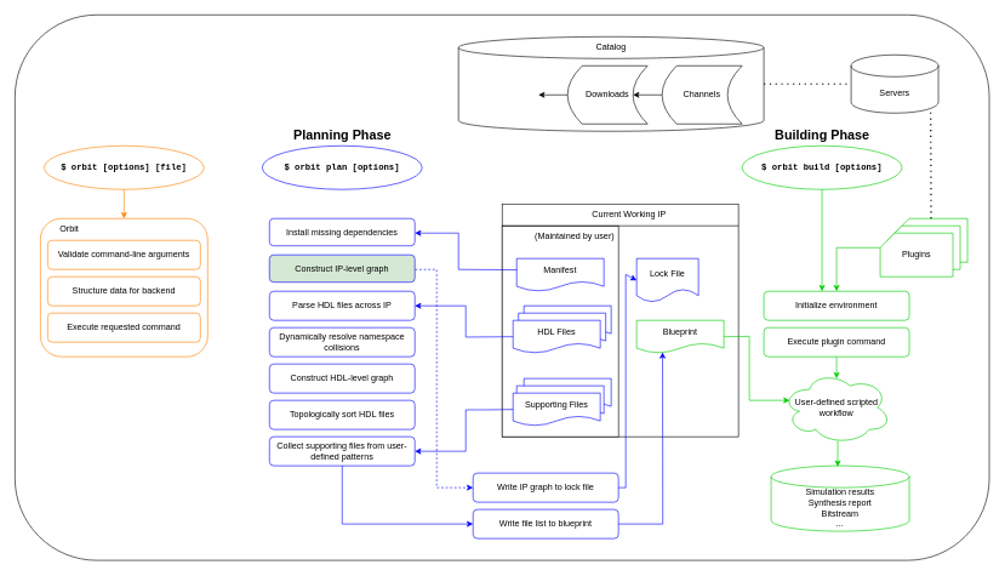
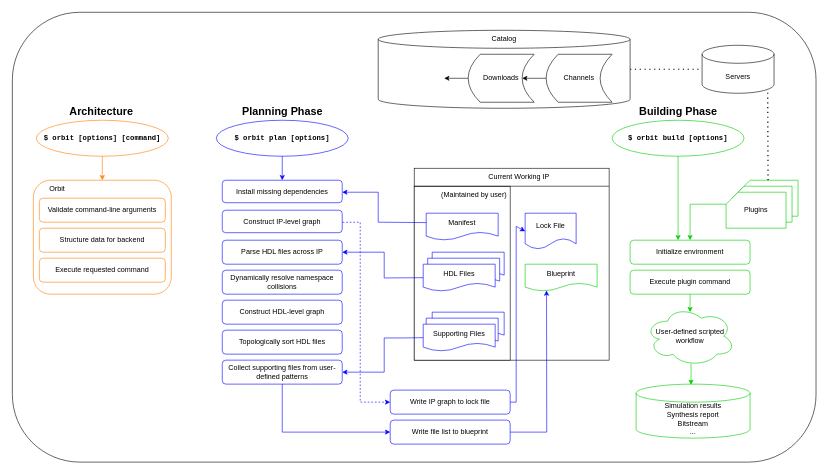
  <mxCell id="0" />
  <mxCell id="1" parent="0" />
  <mxCell id="2" value="" style="rounded=1;whiteSpace=wrap;html=1;" vertex="1" parent="1"><mxGeometry x="20" y="20" width="1340" height="750" as="geometry" /></mxCell>
  <mxCell id="3" value="" style="group" vertex="1" connectable="0" parent="1"><mxGeometry x="630" y="50" width="420" height="130" as="geometry" /></mxCell>
  <mxCell id="4" value="" style="shape=cylinder3;whiteSpace=wrap;html=1;boundedLbl=1;backgroundOutline=1;size=15;" vertex="1" parent="3"><mxGeometry width="420" height="130" as="geometry" /></mxCell>
  <mxCell id="5" value="Downloads" style="shape=dataStorage;whiteSpace=wrap;html=1;fixedSize=1;" vertex="1" parent="3"><mxGeometry x="150" y="40" width="110" height="80" as="geometry" /></mxCell>
  <mxCell id="6" value="Channels" style="shape=dataStorage;whiteSpace=wrap;html=1;fixedSize=1;" vertex="1" parent="3"><mxGeometry x="280" y="40" width="110" height="80" as="geometry" /></mxCell>
  <mxCell id="7" value="" style="endArrow=classic;html=1;rounded=0;exitX=0;exitY=0.5;exitDx=0;exitDy=0;" edge="1" parent="3" source="6"><mxGeometry width="50" height="50" relative="1" as="geometry"><mxPoint x="300" y="260" as="sourcePoint" /><mxPoint x="240" y="80" as="targetPoint" /></mxGeometry></mxCell>
  <mxCell id="8" value="" style="endArrow=classic;html=1;rounded=0;exitX=0;exitY=0.5;exitDx=0;exitDy=0;" edge="1" parent="3" source="5"><mxGeometry width="50" height="50" relative="1" as="geometry"><mxPoint x="300" y="260" as="sourcePoint" /><mxPoint x="110" y="80" as="targetPoint" /></mxGeometry></mxCell>
  <mxCell id="9" value="Catalog" style="text;html=1;strokeColor=none;fillColor=none;align=center;verticalAlign=middle;whiteSpace=wrap;rounded=0;" vertex="1" parent="3"><mxGeometry x="180" width="60" height="30" as="geometry" /></mxCell>
  <mxCell id="10" value="Servers" style="shape=cylinder3;whiteSpace=wrap;html=1;boundedLbl=1;backgroundOutline=1;size=15;" vertex="1" parent="1"><mxGeometry x="1170" y="75" width="120" height="80" as="geometry" /></mxCell>
  <mxCell id="11" value="" style="group;strokeColor=none;" vertex="1" connectable="0" parent="1"><mxGeometry x="370" y="300" width="200" height="340" as="geometry" /></mxCell>
  <mxCell id="12" value="Install missing dependencies" style="rounded=1;whiteSpace=wrap;html=1;strokeColor=#0000FF;" vertex="1" parent="11"><mxGeometry width="200" height="37.5" as="geometry" /></mxCell>
- <mxCell id="13" value="Construct IP-level graph" style="rounded=1;whiteSpace=wrap;html=1;strokeColor=#0000FF;fillColor=#d5e8d4;" vertex="1" parent="11"><mxGeometry y="50" width="200" height="37.5" as="geometry" /></mxCell>
+ <mxCell id="13" value="Construct IP-level graph" style="rounded=1;whiteSpace=wrap;html=1;strokeColor=#0000FF;" vertex="1" parent="11"><mxGeometry y="50" width="200" height="37.5" as="geometry" /></mxCell>
  <mxCell id="14" value="Construct HDL-level graph" style="rounded=1;whiteSpace=wrap;html=1;strokeColor=#0000FF;" vertex="1" parent="11"><mxGeometry y="200" width="200" height="40" as="geometry" /></mxCell>
  <mxCell id="15" value="Dynamically resolve namespace collisions" style="rounded=1;whiteSpace=wrap;html=1;strokeColor=#0000FF;" vertex="1" parent="11"><mxGeometry y="150" width="200" height="40" as="geometry" /></mxCell>
  <mxCell id="16" value="Parse HDL files across IP" style="rounded=1;whiteSpace=wrap;html=1;strokeColor=#0000FF;" vertex="1" parent="11"><mxGeometry y="100" width="200" height="40" as="geometry" /></mxCell>
  <mxCell id="17" value="Topologically sort HDL files" style="rounded=1;whiteSpace=wrap;html=1;strokeColor=#0000FF;" vertex="1" parent="11"><mxGeometry y="250" width="200" height="40" as="geometry" /></mxCell>
  <mxCell id="18" value="Collect supporting files from user-defined patterns" style="rounded=1;whiteSpace=wrap;html=1;strokeColor=#0000FF;" vertex="1" parent="11"><mxGeometry y="300" width="200" height="40" as="geometry" /></mxCell>
  <mxCell id="19" value="" style="group;strokeColor=none;" vertex="1" connectable="0" parent="1"><mxGeometry x="60" y="200" width="285" height="420" as="geometry" /></mxCell>
- <mxCell id="20" value="&lt;font face=&quot;Courier New&quot;&gt;&lt;b&gt;$ orbit [options] [file]&lt;/b&gt;&lt;/font&gt;" style="ellipse;whiteSpace=wrap;html=1;strokeColor=#FF8000;" vertex="1" parent="19"><mxGeometry width="220" height="60" as="geometry" /></mxCell>
+ <mxCell id="20" value="&lt;font face=&quot;Courier New&quot;&gt;&lt;b&gt;$ orbit [options] [command]&lt;/b&gt;&lt;/font&gt;" style="ellipse;whiteSpace=wrap;html=1;strokeColor=#FF8000;" vertex="1" parent="19"><mxGeometry width="220" height="60" as="geometry" /></mxCell>
  <mxCell id="21" value="" style="group;strokeColor=none;" vertex="1" connectable="0" parent="19"><mxGeometry x="5" y="130" width="280" height="290" as="geometry" /></mxCell>
  <mxCell id="22" value="" style="rounded=1;whiteSpace=wrap;html=1;strokeColor=#FF8000;" vertex="1" parent="21"><mxGeometry x="-10" y="-30" width="230" height="190" as="geometry" /></mxCell>
  <mxCell id="23" value="Validate command-line arguments" style="rounded=1;whiteSpace=wrap;html=1;strokeColor=#FF8000;" vertex="1" parent="21"><mxGeometry width="210" height="40" as="geometry" /></mxCell>
  <mxCell id="24" value="Structure data for backend" style="rounded=1;whiteSpace=wrap;html=1;strokeColor=#FF8000;" vertex="1" parent="21"><mxGeometry y="50" width="210" height="40" as="geometry" /></mxCell>
  <mxCell id="25" value="Execute requested command" style="rounded=1;whiteSpace=wrap;html=1;strokeColor=#FF8000;" vertex="1" parent="21"><mxGeometry y="100" width="210" height="40" as="geometry" /></mxCell>
  <mxCell id="26" value="Orbit" style="text;html=1;strokeColor=none;fillColor=none;align=center;verticalAlign=middle;whiteSpace=wrap;rounded=0;" vertex="1" parent="21"><mxGeometry y="-30" width="60" height="30" as="geometry" /></mxCell>
  <mxCell id="27" value="" style="endArrow=classic;html=1;rounded=0;exitX=0.5;exitY=1;exitDx=0;exitDy=0;strokeColor=#FF8000;" edge="1" parent="19" source="20" target="22"><mxGeometry width="50" height="50" relative="1" as="geometry"><mxPoint x="445" y="300" as="sourcePoint" /><mxPoint x="495" y="250" as="targetPoint" /></mxGeometry></mxCell>
  <mxCell id="28" value="" style="endArrow=none;dashed=1;html=1;dashPattern=1 3;strokeWidth=2;rounded=0;entryX=0;entryY=0.5;entryDx=0;entryDy=0;entryPerimeter=0;exitX=1;exitY=0.5;exitDx=0;exitDy=0;exitPerimeter=0;" edge="1" parent="1" source="4" target="10"><mxGeometry width="50" height="50" relative="1" as="geometry"><mxPoint x="950" y="370" as="sourcePoint" /><mxPoint x="1000" y="320" as="targetPoint" /></mxGeometry></mxCell>
  <mxCell id="29" value="&lt;font face=&quot;Courier New&quot;&gt;&lt;b&gt;$ orbit plan [options]&lt;/b&gt;&lt;/font&gt;" style="ellipse;whiteSpace=wrap;html=1;strokeColor=#0000FF;" vertex="1" parent="1"><mxGeometry x="360" y="200" width="220" height="60" as="geometry" /></mxCell>
+ <mxCell id="30" value="" style="endArrow=classic;html=1;rounded=0;exitX=0.5;exitY=1;exitDx=0;exitDy=0;entryX=0.5;entryY=0;entryDx=0;entryDy=0;strokeColor=#0000FF;" edge="1" parent="1" source="29" target="12"><mxGeometry width="50" height="50" relative="1" as="geometry"><mxPoint x="710" y="400" as="sourcePoint" /><mxPoint x="760" y="350" as="targetPoint" /></mxGeometry></mxCell>
  <mxCell id="31" value="Write IP graph to lock file" style="rounded=1;whiteSpace=wrap;html=1;strokeColor=#0000FF;" vertex="1" parent="1"><mxGeometry x="650" y="650" width="200" height="40" as="geometry" /></mxCell>
  <mxCell id="32" value="Write file list to blueprint" style="rounded=1;whiteSpace=wrap;html=1;strokeColor=#0000FF;" vertex="1" parent="1"><mxGeometry x="650" y="700" width="200" height="40" as="geometry" /></mxCell>
  <mxCell id="33" value="" style="endArrow=classic;html=1;rounded=0;exitX=1.002;exitY=0.538;exitDx=0;exitDy=0;entryX=0;entryY=0.5;entryDx=0;entryDy=0;exitPerimeter=0;strokeColor=#0000FF;dashed=1;" edge="1" parent="1" source="13" target="31"><mxGeometry width="50" height="50" relative="1" as="geometry"><mxPoint x="770" y="560" as="sourcePoint" /><mxPoint x="600" y="680" as="targetPoint" /><Array as="points"><mxPoint x="600" y="370" /><mxPoint x="600" y="670" /></Array></mxGeometry></mxCell>
  <mxCell id="34" value="" style="endArrow=classic;html=1;rounded=0;exitX=0.5;exitY=1;exitDx=0;exitDy=0;entryX=0;entryY=0.5;entryDx=0;entryDy=0;strokeColor=#0000FF;" edge="1" parent="1" source="18" target="32"><mxGeometry width="50" height="50" relative="1" as="geometry"><mxPoint x="660" y="550" as="sourcePoint" /><mxPoint x="710" y="500" as="targetPoint" /><Array as="points"><mxPoint x="470" y="720" /></Array></mxGeometry></mxCell>
  <mxCell id="35" value="&lt;font face=&quot;Courier New&quot;&gt;&lt;b&gt;$ orbit build [options]&lt;/b&gt;&lt;/font&gt;" style="ellipse;whiteSpace=wrap;html=1;strokeColor=#00CC00;" vertex="1" parent="1"><mxGeometry x="1020" y="200" width="220" height="60" as="geometry" /></mxCell>
  <mxCell id="36" value="" style="group;strokeColor=none;" vertex="1" connectable="0" parent="1"><mxGeometry x="1210" y="300" width="120" height="80" as="geometry" /></mxCell>
  <mxCell id="37" value="" style="group" vertex="1" connectable="0" parent="36"><mxGeometry x="20" width="100" height="60" as="geometry" /></mxCell>
  <mxCell id="38" value="" style="verticalLabelPosition=bottom;verticalAlign=top;html=1;shape=card;whiteSpace=wrap;size=20;arcSize=12;strokeColor=#00CC00;" vertex="1" parent="37"><mxGeometry width="100" height="60" as="geometry" /></mxCell>
  <mxCell id="39" value="Plugins" style="text;html=1;strokeColor=none;fillColor=none;align=center;verticalAlign=middle;whiteSpace=wrap;rounded=0;" vertex="1" parent="37"><mxGeometry x="20" y="5" width="60" height="30" as="geometry" /></mxCell>
  <mxCell id="40" value="" style="group;strokeColor=none;" vertex="1" connectable="0" parent="36"><mxGeometry x="10" y="10" width="100" height="60" as="geometry" /></mxCell>
  <mxCell id="41" value="" style="verticalLabelPosition=bottom;verticalAlign=top;html=1;shape=card;whiteSpace=wrap;size=20;arcSize=12;strokeColor=#00CC00;" vertex="1" parent="40"><mxGeometry width="100" height="60" as="geometry" /></mxCell>
  <mxCell id="42" value="Plugins" style="text;html=1;strokeColor=none;fillColor=none;align=center;verticalAlign=middle;whiteSpace=wrap;rounded=0;" vertex="1" parent="40"><mxGeometry x="20" y="15" width="60" height="30" as="geometry" /></mxCell>
  <mxCell id="43" value="" style="group" vertex="1" connectable="0" parent="36"><mxGeometry y="20" width="100" height="60" as="geometry" /></mxCell>
  <mxCell id="44" value="" style="verticalLabelPosition=bottom;verticalAlign=top;html=1;shape=card;whiteSpace=wrap;size=20;arcSize=12;strokeColor=#00CC00;" vertex="1" parent="43"><mxGeometry width="100" height="60" as="geometry" /></mxCell>
  <mxCell id="45" value="Plugins" style="text;html=1;strokeColor=none;fillColor=none;align=center;verticalAlign=middle;whiteSpace=wrap;rounded=0;" vertex="1" parent="43"><mxGeometry x="20" y="15" width="60" height="30" as="geometry" /></mxCell>
  <mxCell id="46" value="" style="endArrow=none;dashed=1;html=1;dashPattern=1 3;strokeWidth=2;rounded=0;entryX=0.912;entryY=0.914;entryDx=0;entryDy=0;entryPerimeter=0;exitX=0.5;exitY=0;exitDx=0;exitDy=0;exitPerimeter=0;" edge="1" parent="1" source="38" target="10"><mxGeometry width="50" height="50" relative="1" as="geometry"><mxPoint x="910" y="440" as="sourcePoint" /><mxPoint x="960" y="390" as="targetPoint" /></mxGeometry></mxCell>
  <mxCell id="47" value="Initialize environment" style="rounded=1;whiteSpace=wrap;html=1;strokeColor=#00CC00;" vertex="1" parent="1"><mxGeometry x="1050" y="400" width="200" height="40" as="geometry" /></mxCell>
  <mxCell id="48" value="Execute plugin command" style="rounded=1;whiteSpace=wrap;html=1;strokeColor=#00CC00;" vertex="1" parent="1"><mxGeometry x="1050" y="450" width="200" height="40" as="geometry" /></mxCell>
  <mxCell id="49" value="User-defined scripted workflow" style="ellipse;shape=cloud;whiteSpace=wrap;html=1;strokeColor=#00CC00;" vertex="1" parent="1"><mxGeometry x="1075" y="510" width="150" height="100" as="geometry" /></mxCell>
  <mxCell id="50" value="" style="endArrow=classic;html=1;rounded=0;exitX=0.5;exitY=1;exitDx=0;exitDy=0;strokeColor=#00CC00;" edge="1" parent="1" source="48"><mxGeometry width="50" height="50" relative="1" as="geometry"><mxPoint x="1000" y="580" as="sourcePoint" /><mxPoint x="1150" y="520" as="targetPoint" /></mxGeometry></mxCell>
  <mxCell id="51" value="Simulation results&lt;br&gt;Synthesis report&lt;br&gt;Bitstream&lt;br&gt;..." style="shape=cylinder3;whiteSpace=wrap;html=1;boundedLbl=1;backgroundOutline=1;size=15;strokeColor=#00CC00;" vertex="1" parent="1"><mxGeometry x="1060" y="640" width="190" height="90" as="geometry" /></mxCell>
  <mxCell id="52" value="" style="endArrow=classic;html=1;rounded=0;exitX=0.511;exitY=0.958;exitDx=0;exitDy=0;exitPerimeter=0;entryX=0.482;entryY=0.013;entryDx=0;entryDy=0;entryPerimeter=0;strokeColor=#00CC00;" edge="1" parent="1" source="49" target="51"><mxGeometry width="50" height="50" relative="1" as="geometry"><mxPoint x="1080" y="500" as="sourcePoint" /><mxPoint x="1130" y="450" as="targetPoint" /></mxGeometry></mxCell>
  <mxCell id="53" value="" style="endArrow=classic;html=1;rounded=0;exitX=0.5;exitY=1;exitDx=0;exitDy=0;strokeColor=#00CC00;" edge="1" parent="1" source="35"><mxGeometry width="50" height="50" relative="1" as="geometry"><mxPoint x="1090" y="400" as="sourcePoint" /><mxPoint x="1130" y="400" as="targetPoint" /></mxGeometry></mxCell>
  <mxCell id="54" value="" style="endArrow=classic;html=1;rounded=0;exitX=0;exitY=0;exitDx=0;exitDy=20;exitPerimeter=0;entryX=0.5;entryY=0;entryDx=0;entryDy=0;strokeColor=#00CC00;" edge="1" parent="1" source="44" target="47"><mxGeometry width="50" height="50" relative="1" as="geometry"><mxPoint x="1090" y="400" as="sourcePoint" /><mxPoint x="1140" y="350" as="targetPoint" /><Array as="points"><mxPoint x="1150" y="340" /></Array></mxGeometry></mxCell>
  <mxCell id="55" value="&lt;b&gt;&lt;font style=&quot;font-size: 18px;&quot;&gt;Building Phase&lt;/font&gt;&lt;/b&gt;" style="text;html=1;align=center;verticalAlign=middle;resizable=0;points=[];autosize=1;strokeColor=none;fillColor=none;" vertex="1" parent="1"><mxGeometry x="1055" y="170" width="150" height="30" as="geometry" /></mxCell>
  <mxCell id="56" value="&lt;font style=&quot;font-size: 18px;&quot;&gt;&lt;b&gt;Planning Phase&lt;/b&gt;&lt;/font&gt;" style="text;html=1;align=center;verticalAlign=middle;resizable=0;points=[];autosize=1;strokeColor=none;fillColor=none;" vertex="1" parent="1"><mxGeometry x="390" y="170" width="160" height="30" as="geometry" /></mxCell>
+ <mxCell id="57" value="&lt;font style=&quot;font-size: 18px;&quot;&gt;&lt;b&gt;Architecture&lt;/b&gt;&lt;/font&gt;" style="text;html=1;align=center;verticalAlign=middle;resizable=0;points=[];autosize=1;strokeColor=none;fillColor=none;" vertex="1" parent="1"><mxGeometry x="102.5" y="170" width="130" height="30" as="geometry" /></mxCell>
  <mxCell id="58" value="" style="group" vertex="1" connectable="0" parent="1"><mxGeometry x="690" y="280" width="325.005" height="320" as="geometry" /></mxCell>
  <mxCell id="59" value="" style="rounded=0;whiteSpace=wrap;html=1;container=0;" vertex="1" parent="58"><mxGeometry width="325" height="320" as="geometry" /></mxCell>
  <mxCell id="60" value="Current Working IP" style="text;html=1;strokeColor=none;fillColor=none;align=center;verticalAlign=middle;whiteSpace=wrap;rounded=0;container=0;" vertex="1" parent="58"><mxGeometry x="120" width="110" height="30" as="geometry" /></mxCell>
  <mxCell id="61" value="" style="rounded=0;whiteSpace=wrap;html=1;" vertex="1" parent="58"><mxGeometry y="30" width="160" height="290" as="geometry" /></mxCell>
  <mxCell id="62" value="Manifest" style="shape=document;whiteSpace=wrap;html=1;boundedLbl=1;strokeColor=#0000FF;container=0;" vertex="1" parent="58"><mxGeometry x="20" y="75" width="120" height="45" as="geometry" /></mxCell>
  <mxCell id="63" value="Lock File" style="shape=document;whiteSpace=wrap;html=1;boundedLbl=1;strokeColor=#0000FF;container=0;" vertex="1" parent="58"><mxGeometry x="185" y="75" width="85" height="60" as="geometry" /></mxCell>
  <mxCell id="64" value="Blueprint" style="shape=document;whiteSpace=wrap;html=1;boundedLbl=1;strokeColor=#00CC00;container=0;" vertex="1" parent="58"><mxGeometry x="185" y="160" width="120" height="45" as="geometry" /></mxCell>
  <mxCell id="65" value="Supporting Files" style="shape=document;whiteSpace=wrap;html=1;boundedLbl=1;strokeColor=#0000FF;container=0;" vertex="1" parent="58"><mxGeometry x="30" y="240" width="120" height="45" as="geometry" /></mxCell>
  <mxCell id="66" value="Supporting Files" style="shape=document;whiteSpace=wrap;html=1;boundedLbl=1;strokeColor=#0000FF;container=0;" vertex="1" parent="58"><mxGeometry x="20" y="250" width="120" height="45" as="geometry" /></mxCell>
  <mxCell id="67" value="Supporting Files" style="shape=document;whiteSpace=wrap;html=1;boundedLbl=1;strokeColor=#0000FF;container=0;" vertex="1" parent="58"><mxGeometry x="15" y="260" width="120" height="45" as="geometry" /></mxCell>
  <mxCell id="68" value="HDL Files" style="shape=document;whiteSpace=wrap;html=1;boundedLbl=1;strokeColor=#0000FF;container=0;" vertex="1" parent="58"><mxGeometry x="30" y="140" width="120" height="45" as="geometry" /></mxCell>
  <mxCell id="69" value="HDL Files" style="shape=document;whiteSpace=wrap;html=1;boundedLbl=1;strokeColor=#0000FF;container=0;" vertex="1" parent="58"><mxGeometry x="22.5" y="150" width="120" height="45" as="geometry" /></mxCell>
  <mxCell id="70" value="HDL Files" style="shape=document;whiteSpace=wrap;html=1;boundedLbl=1;strokeColor=#0000FF;container=0;" vertex="1" parent="58"><mxGeometry x="15" y="160" width="120" height="45" as="geometry" /></mxCell>
  <mxCell id="71" value="" style="endArrow=none;html=1;rounded=0;exitX=0.001;exitY=0.084;exitDx=0;exitDy=0;exitPerimeter=0;entryX=1.001;entryY=0.084;entryDx=0;entryDy=0;entryPerimeter=0;" edge="1" parent="58"><mxGeometry width="50" height="50" relative="1" as="geometry"><mxPoint x="0.005" y="30" as="sourcePoint" /><mxPoint x="325.005" y="30" as="targetPoint" /></mxGeometry></mxCell>
  <mxCell id="72" value="(Maintained by user)" style="text;html=1;strokeColor=none;fillColor=none;align=center;verticalAlign=middle;whiteSpace=wrap;rounded=0;" vertex="1" parent="58"><mxGeometry x="40" y="30" width="120" height="30" as="geometry" /></mxCell>
  <mxCell id="73" value="" style="endArrow=classic;html=1;rounded=0;entryX=0;entryY=0.5;entryDx=0;entryDy=0;strokeColor=#0000FF;" edge="1" parent="1" target="63"><mxGeometry width="50" height="50" relative="1" as="geometry"><mxPoint x="850" y="670" as="sourcePoint" /><mxPoint x="900" y="620" as="targetPoint" /><Array as="points"><mxPoint x="860" y="670" /><mxPoint x="860" y="377" /></Array></mxGeometry></mxCell>
  <mxCell id="74" value="" style="endArrow=classic;html=1;rounded=0;entryX=0.297;entryY=0.975;entryDx=0;entryDy=0;entryPerimeter=0;strokeColor=#0000FF;" edge="1" parent="1" target="64"><mxGeometry width="50" height="50" relative="1" as="geometry"><mxPoint x="850" y="720" as="sourcePoint" /><mxPoint x="935" y="480" as="targetPoint" /><Array as="points"><mxPoint x="911" y="720" /></Array></mxGeometry></mxCell>
  <mxCell id="75" value="" style="endArrow=classic;html=1;rounded=0;exitX=0.003;exitY=0.348;exitDx=0;exitDy=0;exitPerimeter=0;strokeColor=#0000FF;" edge="1" parent="1" source="62"><mxGeometry width="50" height="50" relative="1" as="geometry"><mxPoint x="650" y="380" as="sourcePoint" /><mxPoint x="570" y="320" as="targetPoint" /><Array as="points"><mxPoint x="630" y="370" /><mxPoint x="630" y="320" /></Array></mxGeometry></mxCell>
  <mxCell id="76" value="" style="endArrow=classic;html=1;rounded=0;exitX=0;exitY=0.5;exitDx=0;exitDy=0;entryX=1;entryY=0.5;entryDx=0;entryDy=0;strokeColor=#0000FF;" edge="1" parent="1" source="70" target="16"><mxGeometry width="50" height="50" relative="1" as="geometry"><mxPoint x="730" y="470" as="sourcePoint" /><mxPoint x="780" y="420" as="targetPoint" /><Array as="points"><mxPoint x="640" y="463" /><mxPoint x="640" y="420" /></Array></mxGeometry></mxCell>
  <mxCell id="77" value="" style="endArrow=classic;html=1;rounded=0;exitX=0;exitY=0.5;exitDx=0;exitDy=0;entryX=1;entryY=0.5;entryDx=0;entryDy=0;strokeColor=#0000FF;" edge="1" parent="1" source="67" target="18"><mxGeometry width="50" height="50" relative="1" as="geometry"><mxPoint x="680" y="520" as="sourcePoint" /><mxPoint x="730" y="470" as="targetPoint" /><Array as="points"><mxPoint x="670" y="563" /><mxPoint x="640" y="563" /><mxPoint x="640" y="620" /></Array></mxGeometry></mxCell>
- <mxCell id="78" value="" style="endArrow=classic;html=1;rounded=0;exitX=1;exitY=0.5;exitDx=0;exitDy=0;entryX=0.07;entryY=0.4;entryDx=0;entryDy=0;entryPerimeter=0;strokeColor=#00CC00;" edge="1" parent="1" source="64" target="49"><mxGeometry width="50" height="50" relative="1" as="geometry"><mxPoint x="990" y="410" as="sourcePoint" /><mxPoint x="1040" y="360" as="targetPoint" /><Array as="points"><mxPoint x="1030" y="462" /><mxPoint x="1030" y="550" /></Array></mxGeometry></mxCell>
